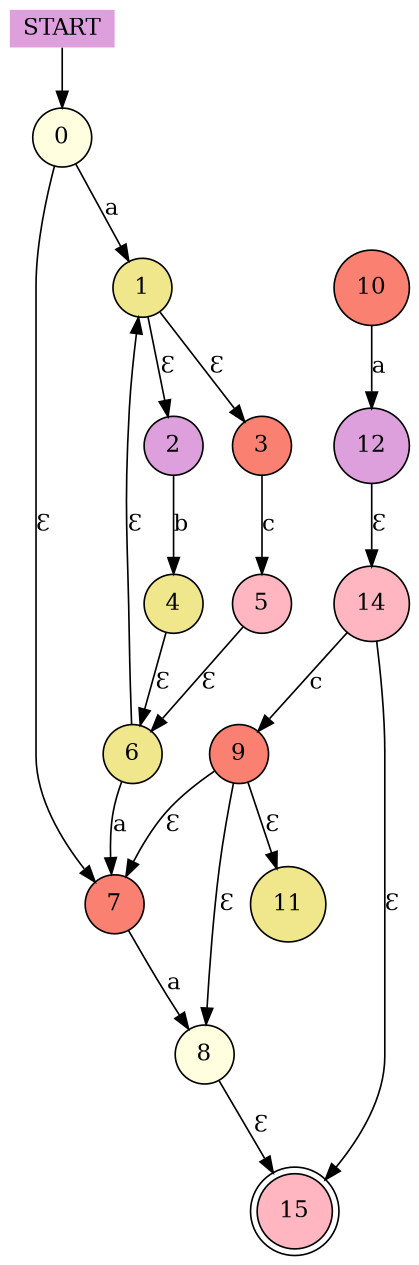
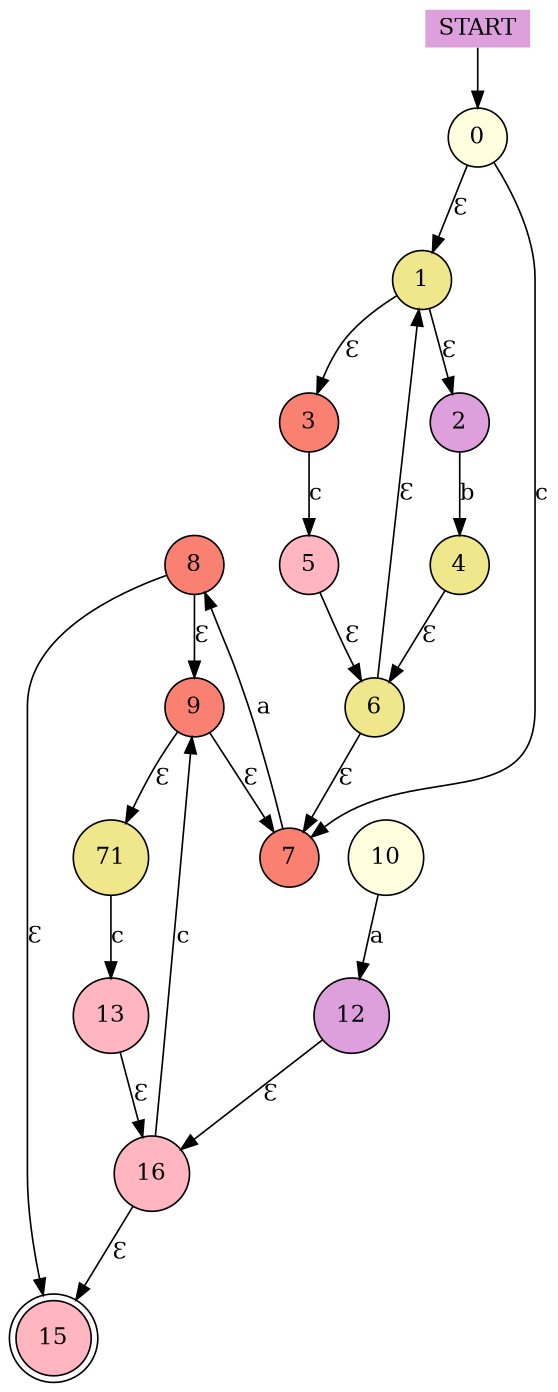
  digraph {
    fontname="DejaVu Serif"
    rankdir=TB
    node [fillcolor=lightpink fontname="DejaVu Serif" shape=circle style=filled]
    edge [fontname="DejaVu Serif"]
    15 [shape=doublecircle]
    START [fillcolor=plum fixedsize=false height=0 shape=none width=0]
    0 [fillcolor=lightyellow]
    1 [fillcolor=khaki]
    7 [fillcolor=salmon]
    2 [fillcolor=plum]
    3 [fillcolor=salmon]
-   8 [fillcolor=lightyellow]
+   8 [fillcolor=salmon]
    4 [fillcolor=khaki]
    5
    6 [fillcolor=khaki]
    9 [fillcolor=salmon]
-   11 [fillcolor=khaki]
-   10 [fillcolor=salmon]
+   11 [fillcolor=khaki label=71]
+   10 [fillcolor=lightyellow]
    12 [fillcolor=plum]
-   14
+   13
+   14 [label=16]
    START -> 0
-   0 -> 1 [label=a]
-   0 -> 7 [label="Ɛ"]
+   0 -> 1 [label="Ɛ"]
+   0 -> 7 [label=c]
    1 -> 2 [label="Ɛ"]
    1 -> 3 [label="Ɛ"]
    7 -> 8 [label=a]
    2 -> 4 [label=b]
    3 -> 5 [label=c]
    8 -> 15 [label="Ɛ"]
-   9 -> 8 [label="Ɛ"]
+   8 -> 9 [label="Ɛ"]
    4 -> 6 [label="Ɛ"]
    5 -> 6 [label="Ɛ"]
    6 -> 1 [label="Ɛ"]
-   6 -> 7 [label=a]
+   6 -> 7 [label="Ɛ"]
    9 -> 7 [label="Ɛ"]
    9 -> 11 [label="Ɛ"]
+   11 -> 13 [label=c]
    10 -> 12 [label=a]
    12 -> 14 [label="Ɛ"]
+   13 -> 14 [label="Ɛ"]
    14 -> 15 [label="Ɛ"]
    14 -> 9 [label=c]
  }
